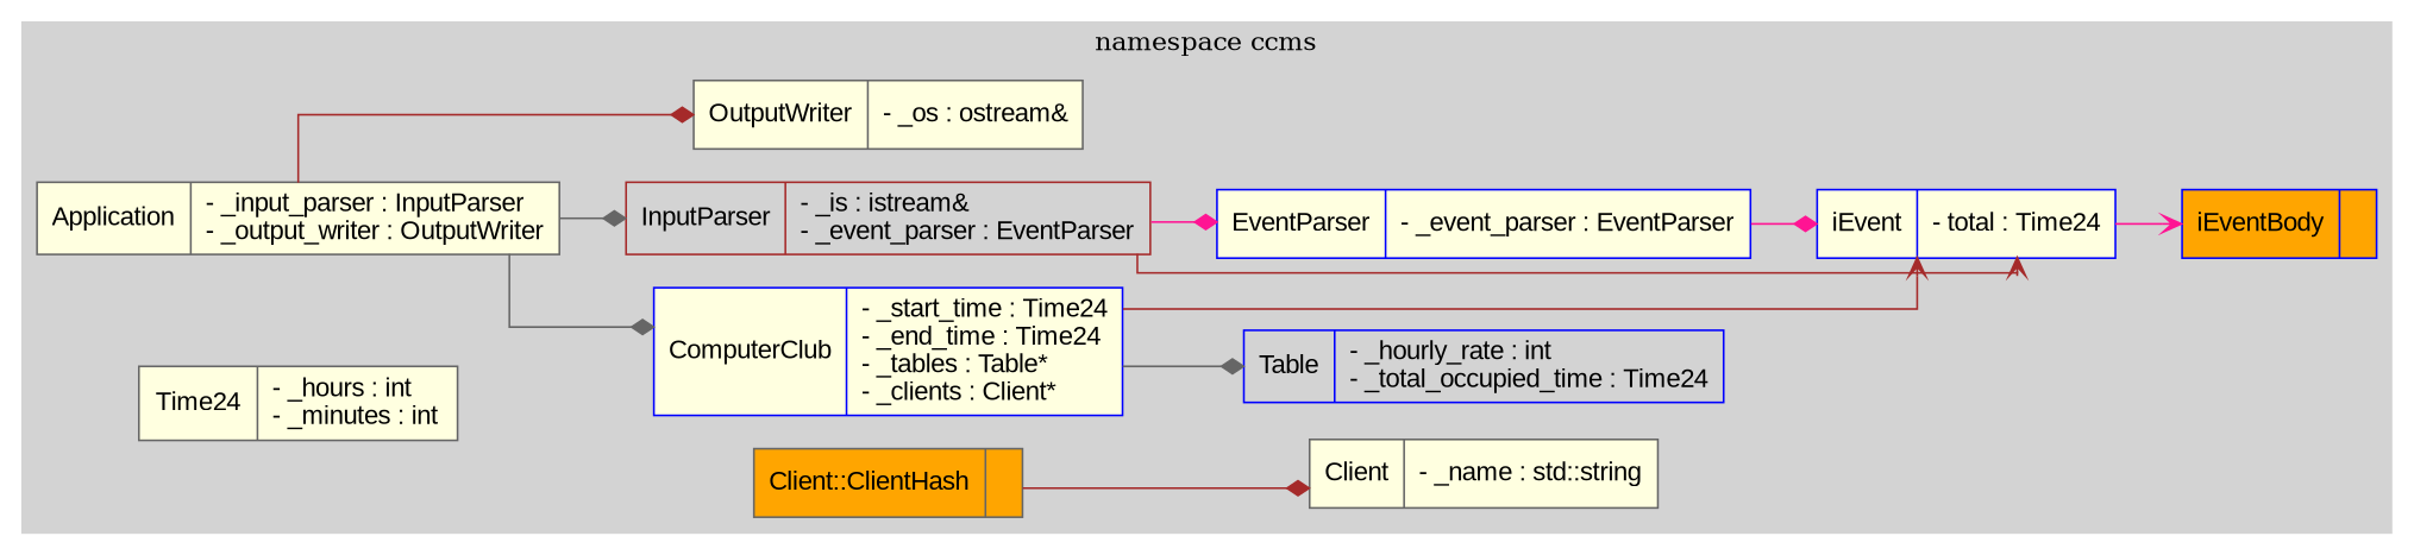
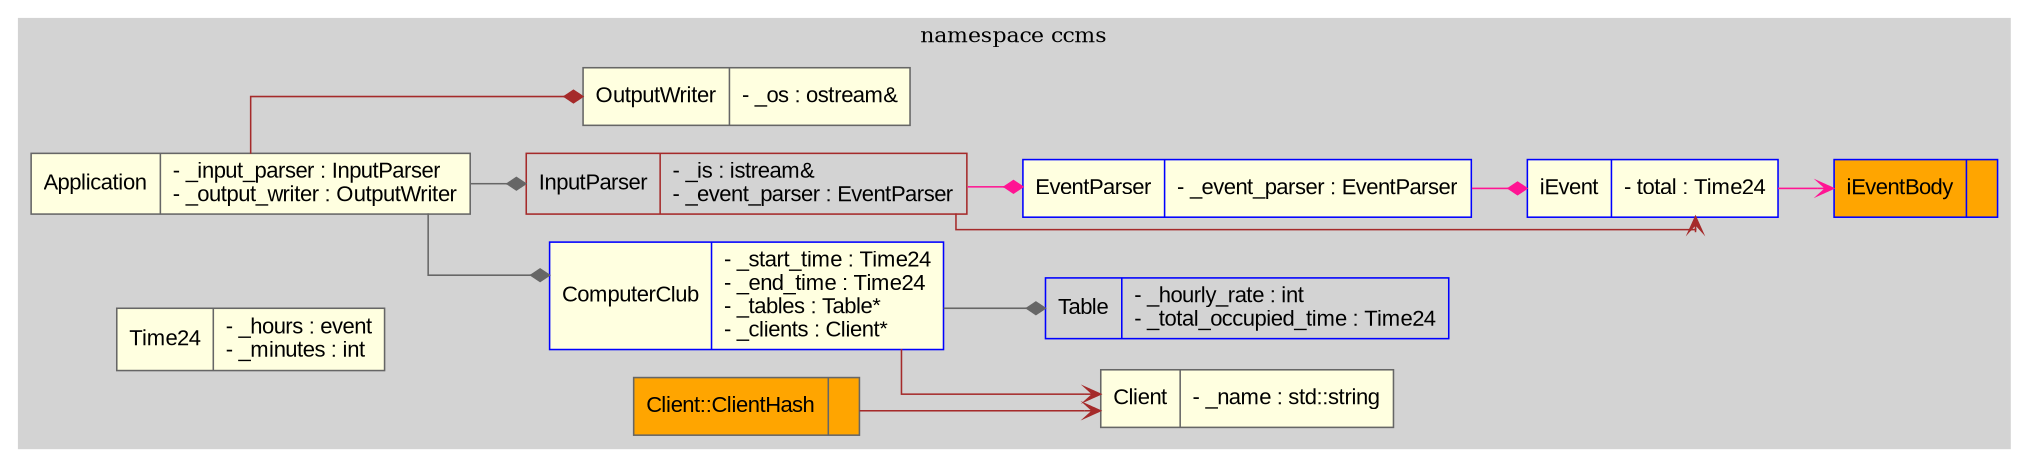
  digraph {
    rankdir=LR
    splines=ortho
    node [color=blue fillcolor=lightyellow fontname=Arial shape=record style=filled]
    edge [arrowhead=diamond color=brown]
    n1 [label="{ComputerClub|- _start_time : Time24\l- _end_time : Time24\l- _tables : Table*\l- _clients : Client*\l}"]
    n2 [color=gray40 label="{Application|- _input_parser : InputParser\l- _output_writer : OutputWriter\l}"]
    n3 [label="{EventParser|- _event_parser : EventParser\l}"]
    n4 [color=brown fillcolor=lightgrey label="{InputParser|- _is : istream&\l- _event_parser : EventParser\l}"]
    n5 [color=gray40 label="{OutputWriter|- _os : ostream&\l}"]
-   n6 [color=gray40 label="{Time24|- _hours : int\l- _minutes : int\l}"]
+   n6 [color=gray40 label="{Time24|- _hours : event\l- _minutes : int\l}"]
    n7 [color=gray40 label="{Client|- _name : std::string\l}"]
    n8 [fillcolor=lightgrey label="{Table|- _hourly_rate : int\l- _total_occupied_time : Time24\l}"]
    n9 [color=gray40 fillcolor=orange label="{Client::ClientHash|}"]
    n10 [label="{iEvent|- total : Time24\l}"]
    n11 [fillcolor=orange label="{iEventBody|}"]
    subgraph cluster_1 {
      color=lightgrey
      label="namespace ccms"
      style=filled
      n1
      n2
      n3
      n4
      n5
      n6
      n7
      n8
      n9
      n10
      n11
    }
-   n1 -> n10 [arrowhead=vee]
+   n1 -> n7 [arrowhead=vee]
    n1 -> n8 [color=gray40]
    n2 -> n1 [color=gray40]
    n2 -> n4 [color=gray40]
    n2 -> n5
    n3 -> n10 [color=deeppink]
    n4 -> n3 [color=deeppink]
    n4 -> n10 [arrowhead=vee]
-   n9 -> n7
+   n9 -> n7 [arrowhead=vee]
    n10 -> n11 [arrowhead=vee color=deeppink]
  }
